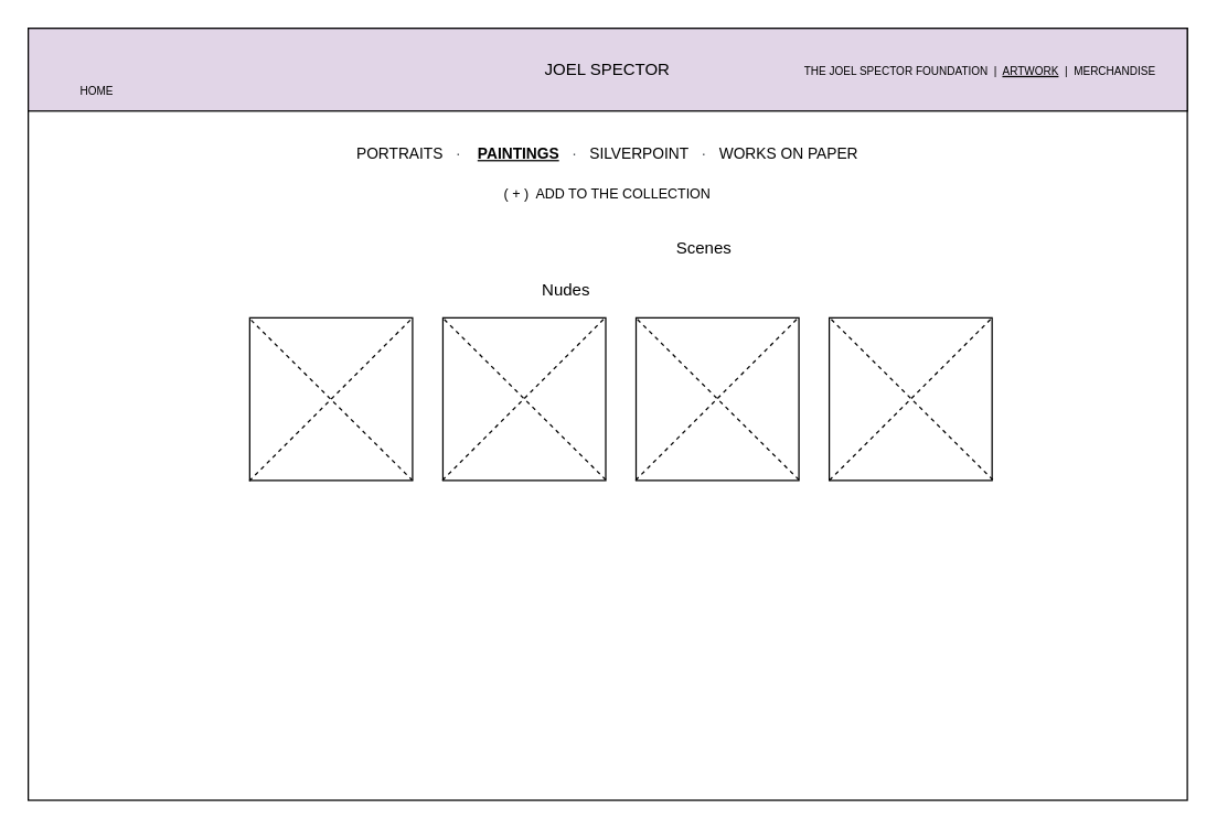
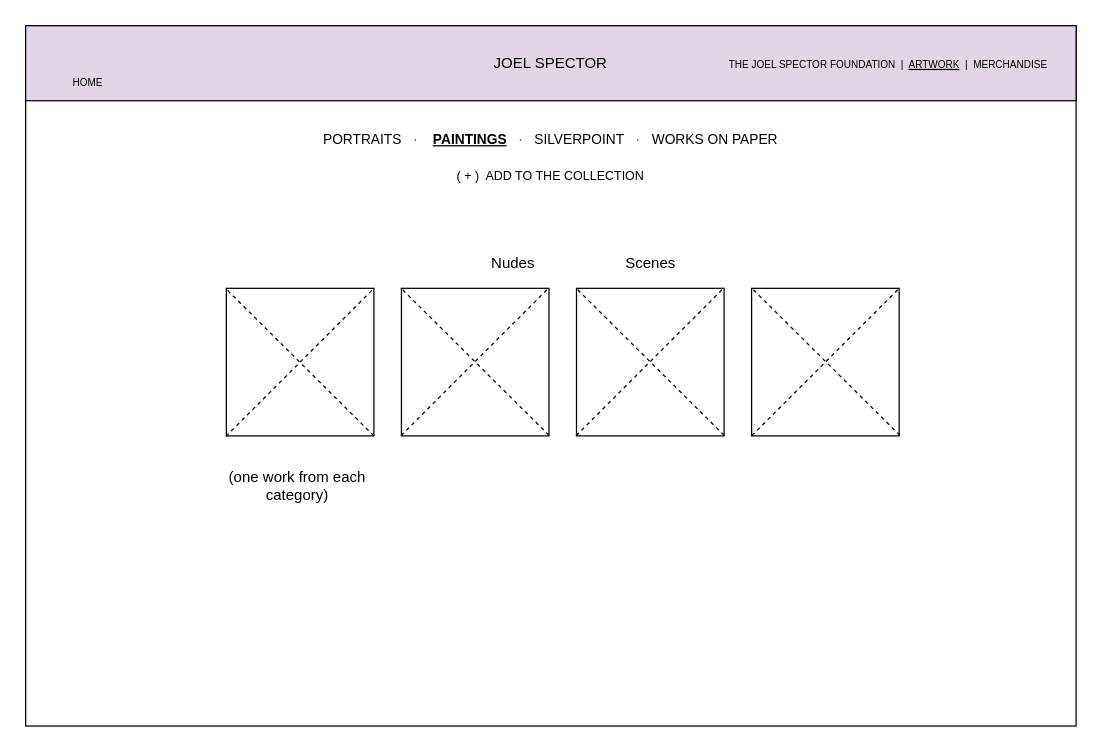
  <mxCell id="0" />
  <mxCell id="1" parent="0" />
  <mxCell id="2" value="" style="rounded=0;whiteSpace=wrap;html=1;" vertex="1" parent="1"><mxGeometry x="20" y="20" width="840" height="560" as="geometry" /></mxCell>
  <mxCell id="3" value="JOEL SPECTOR" style="rounded=0;whiteSpace=wrap;html=1;fillColor=#e1d5e7;" vertex="1" parent="1"><mxGeometry x="20" y="20" width="840" height="60" as="geometry" /></mxCell>
  <mxCell id="4" value="&lt;font style=&quot;font-size: 8px&quot;&gt;HOME&lt;/font&gt;" style="text;html=1;strokeColor=none;fillColor=none;align=center;verticalAlign=middle;whiteSpace=wrap;rounded=0;" vertex="1" parent="1"><mxGeometry x="50" y="55" width="40" height="20" as="geometry" /></mxCell>
  <mxCell id="5" value="&lt;font style=&quot;font-size: 8px&quot;&gt;THE JOEL SPECTOR FOUNDATION&amp;nbsp; |&amp;nbsp; &lt;u&gt;ARTWORK&lt;/u&gt;&amp;nbsp; |&amp;nbsp; MERCHANDISE&lt;/font&gt;" style="text;html=1;strokeColor=none;fillColor=none;align=center;verticalAlign=middle;whiteSpace=wrap;rounded=0;" vertex="1" parent="1"><mxGeometry x="560" y="40" width="300" height="20" as="geometry" /></mxCell>
  <mxCell id="6" value="&lt;font style=&quot;font-size: 11px&quot;&gt;&lt;font style=&quot;font-size: 11px&quot; face=&quot;Helvetica&quot;&gt;PORTRAITS&amp;nbsp; &amp;nbsp;&lt;span style=&quot;color: rgb(77 , 81 , 86) ; text-align: left ; background-color: rgb(255 , 255 , 255)&quot;&gt;·&amp;nbsp; &amp;nbsp;&lt;/span&gt;&amp;nbsp;&lt;u&gt;&lt;b&gt;PAINTINGS&lt;/b&gt;&lt;/u&gt;&amp;nbsp; &amp;nbsp;&lt;span style=&quot;color: rgb(77 , 81 , 86) ; text-align: left ; background-color: rgb(255 , 255 , 255)&quot;&gt;·&lt;/span&gt;&amp;nbsp; &amp;nbsp;SILVERPOINT&amp;nbsp; &amp;nbsp;&lt;span style=&quot;color: rgb(77 , 81 , 86) ; text-align: left ; background-color: rgb(255 , 255 , 255)&quot;&gt;·&lt;/span&gt;&amp;nbsp; &amp;nbsp;WORKS ON PAPER&lt;br&gt;&lt;br&gt;&lt;/font&gt;&lt;font style=&quot;font-size: 10px&quot; face=&quot;Helvetica&quot;&gt;( + )&amp;nbsp; ADD TO THE COLLECTION&lt;/font&gt;&lt;/font&gt;" style="text;html=1;strokeColor=none;fillColor=none;align=center;verticalAlign=middle;whiteSpace=wrap;rounded=0;fontFamily=ROBOTO;" vertex="1" parent="1"><mxGeometry x="20" y="100" width="840" height="50" as="geometry" /></mxCell>
  <mxCell id="7" value="" style="whiteSpace=wrap;html=1;aspect=fixed;" vertex="1" parent="1"><mxGeometry x="180.5" y="230" width="118" height="118" as="geometry" /></mxCell>
  <mxCell id="8" value="" style="endArrow=none;dashed=1;html=1;entryX=0.997;entryY=0.003;entryDx=0;entryDy=0;entryPerimeter=0;exitX=-0.003;exitY=1.003;exitDx=0;exitDy=0;exitPerimeter=0;" edge="1" parent="1" source="7" target="7"><mxGeometry width="50" height="50" relative="1" as="geometry"><mxPoint x="420" y="380" as="sourcePoint" /><mxPoint x="470" y="330" as="targetPoint" /></mxGeometry></mxCell>
  <mxCell id="9" value="" style="endArrow=none;dashed=1;html=1;entryX=-0.003;entryY=0.003;entryDx=0;entryDy=0;entryPerimeter=0;exitX=1;exitY=1;exitDx=0;exitDy=0;exitPerimeter=0;" edge="1" parent="1" source="7" target="7"><mxGeometry width="50" height="50" relative="1" as="geometry"><mxPoint x="430" y="390" as="sourcePoint" /><mxPoint x="480" y="340" as="targetPoint" /></mxGeometry></mxCell>
+ <mxCell id="10" value="(one work from each category)" style="text;html=1;strokeColor=none;fillColor=none;align=center;verticalAlign=middle;whiteSpace=wrap;rounded=0;" vertex="1" parent="1"><mxGeometry x="180" y="360" width="115" height="56" as="geometry" /></mxCell>
  <mxCell id="11" value="" style="whiteSpace=wrap;html=1;aspect=fixed;" vertex="1" parent="1"><mxGeometry x="320.5" y="230" width="118" height="118" as="geometry" /></mxCell>
  <mxCell id="12" value="" style="whiteSpace=wrap;html=1;aspect=fixed;" vertex="1" parent="1"><mxGeometry x="460.5" y="230" width="118" height="118" as="geometry" /></mxCell>
  <mxCell id="13" value="" style="whiteSpace=wrap;html=1;aspect=fixed;" vertex="1" parent="1"><mxGeometry x="600.5" y="230" width="118" height="118" as="geometry" /></mxCell>
  <mxCell id="14" value="Nudes" style="text;html=1;strokeColor=none;fillColor=none;align=center;verticalAlign=middle;whiteSpace=wrap;rounded=0;" vertex="1" parent="1"><mxGeometry x="389.5" y="200" width="40" height="20" as="geometry" /></mxCell>
- <mxCell id="15" value="Scenes" style="text;html=1;strokeColor=none;fillColor=none;align=center;verticalAlign=middle;whiteSpace=wrap;rounded=0;" vertex="1" parent="1"><mxGeometry x="489.5" y="170" width="40" height="20" as="geometry" /></mxCell>
+ <mxCell id="15" value="Scenes" style="text;html=1;strokeColor=none;fillColor=none;align=center;verticalAlign=middle;whiteSpace=wrap;rounded=0;" vertex="1" parent="1"><mxGeometry x="499.5" y="200" width="40" height="20" as="geometry" /></mxCell>
  <mxCell id="16" value="" style="endArrow=none;dashed=1;html=1;entryX=-0.003;entryY=0.003;entryDx=0;entryDy=0;entryPerimeter=0;exitX=1;exitY=1;exitDx=0;exitDy=0;exitPerimeter=0;" edge="1" parent="1"><mxGeometry width="50" height="50" relative="1" as="geometry"><mxPoint x="438.5" y="347.5" as="sourcePoint" /><mxPoint x="320.146" y="229.854" as="targetPoint" /></mxGeometry></mxCell>
  <mxCell id="17" value="" style="endArrow=none;dashed=1;html=1;entryX=0.997;entryY=0.003;entryDx=0;entryDy=0;entryPerimeter=0;exitX=-0.003;exitY=1.003;exitDx=0;exitDy=0;exitPerimeter=0;" edge="1" parent="1"><mxGeometry width="50" height="50" relative="1" as="geometry"><mxPoint x="320.146" y="347.854" as="sourcePoint" /><mxPoint x="438.146" y="229.854" as="targetPoint" /></mxGeometry></mxCell>
  <mxCell id="18" value="" style="endArrow=none;dashed=1;html=1;entryX=-0.003;entryY=0.003;entryDx=0;entryDy=0;entryPerimeter=0;exitX=1;exitY=1;exitDx=0;exitDy=0;exitPerimeter=0;" edge="1" parent="1"><mxGeometry width="50" height="50" relative="1" as="geometry"><mxPoint x="578.5" y="347.5" as="sourcePoint" /><mxPoint x="460.146" y="229.854" as="targetPoint" /></mxGeometry></mxCell>
  <mxCell id="19" value="" style="endArrow=none;dashed=1;html=1;entryX=0.997;entryY=0.003;entryDx=0;entryDy=0;entryPerimeter=0;exitX=-0.003;exitY=1.003;exitDx=0;exitDy=0;exitPerimeter=0;" edge="1" parent="1"><mxGeometry width="50" height="50" relative="1" as="geometry"><mxPoint x="460.146" y="347.854" as="sourcePoint" /><mxPoint x="578.146" y="229.854" as="targetPoint" /></mxGeometry></mxCell>
  <mxCell id="20" value="" style="endArrow=none;dashed=1;html=1;entryX=-0.003;entryY=0.003;entryDx=0;entryDy=0;entryPerimeter=0;exitX=1;exitY=1;exitDx=0;exitDy=0;exitPerimeter=0;" edge="1" parent="1"><mxGeometry width="50" height="50" relative="1" as="geometry"><mxPoint x="719" y="347.5" as="sourcePoint" /><mxPoint x="600.646" y="229.854" as="targetPoint" /></mxGeometry></mxCell>
  <mxCell id="21" value="" style="endArrow=none;dashed=1;html=1;entryX=0.997;entryY=0.003;entryDx=0;entryDy=0;entryPerimeter=0;exitX=-0.003;exitY=1.003;exitDx=0;exitDy=0;exitPerimeter=0;" edge="1" parent="1"><mxGeometry width="50" height="50" relative="1" as="geometry"><mxPoint x="600.646" y="347.854" as="sourcePoint" /><mxPoint x="718.646" y="229.854" as="targetPoint" /></mxGeometry></mxCell>
